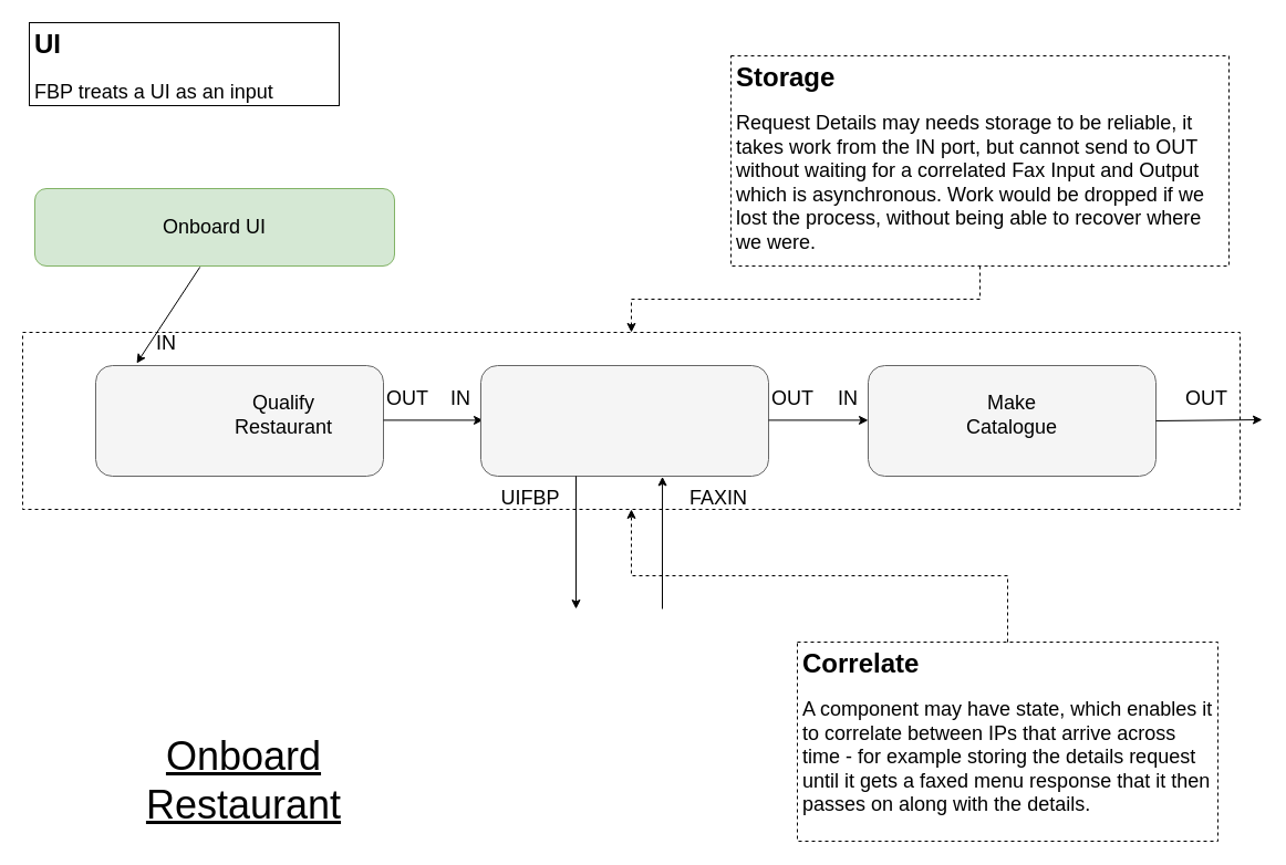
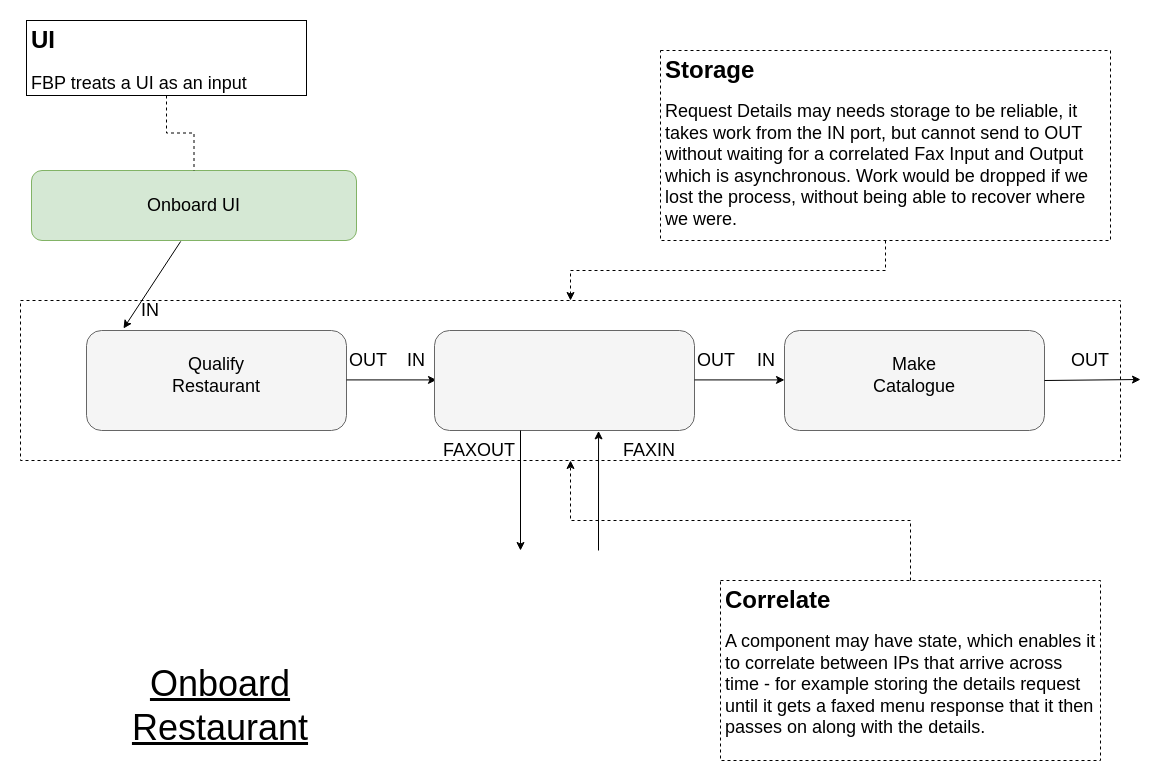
  <mxCell id="0" />
  <mxCell id="1" parent="0" />
  <mxCell id="2" value="" style="rounded=0;whiteSpace=wrap;html=1;dashed=1;" parent="1" vertex="1"><mxGeometry x="20" y="300" width="1100" height="160" as="geometry" /></mxCell>
  <mxCell id="3" value="" style="rounded=1;whiteSpace=wrap;html=1;fillColor=#f5f5f5;strokeColor=#666666;fontColor=#333333;" parent="1" vertex="1"><mxGeometry x="86" y="330" width="260" height="100" as="geometry" /></mxCell>
  <mxCell id="4" value="" style="endArrow=classic;html=1;exitX=0.459;exitY=1.013;exitDx=0;exitDy=0;exitPerimeter=0;" parent="1" edge="1" source="27"><mxGeometry width="50" height="50" relative="1" as="geometry"><mxPoint x="10" y="379" as="sourcePoint" /><mxPoint x="123" y="328" as="targetPoint" /></mxGeometry></mxCell>
- <mxCell id="5" value="&lt;font style=&quot;font-size: 18px&quot;&gt;Qualify Restaurant&lt;/font&gt;" style="text;html=1;strokeColor=none;fillColor=none;align=center;verticalAlign=middle;whiteSpace=wrap;rounded=0;" parent="1" vertex="1"><mxGeometry x="201" y="350" width="110" height="50" as="geometry" /></mxCell>
+ <mxCell id="5" value="&lt;font style=&quot;font-size: 18px&quot;&gt;Qualify Restaurant&lt;/font&gt;" style="text;html=1;strokeColor=none;fillColor=none;align=center;verticalAlign=middle;whiteSpace=wrap;rounded=0;" parent="1" vertex="1"><mxGeometry x="161" y="350" width="110" height="50" as="geometry" /></mxCell>
  <mxCell id="6" value="&lt;font style=&quot;font-size: 18px&quot;&gt;IN&lt;/font&gt;" style="text;html=1;strokeColor=none;fillColor=none;align=center;verticalAlign=middle;whiteSpace=wrap;rounded=0;" parent="1" vertex="1"><mxGeometry x="120" y="300" width="60" height="20" as="geometry" /></mxCell>
  <mxCell id="7" value="" style="endArrow=classic;html=1;" parent="1" edge="1"><mxGeometry width="50" height="50" relative="1" as="geometry"><mxPoint x="346" y="379.41" as="sourcePoint" /><mxPoint x="436" y="379.41" as="targetPoint" /></mxGeometry></mxCell>
  <mxCell id="8" value="&lt;font style=&quot;font-size: 18px&quot;&gt;OUT&lt;/font&gt;" style="text;html=1;strokeColor=none;fillColor=none;align=center;verticalAlign=middle;whiteSpace=wrap;rounded=0;" parent="1" vertex="1"><mxGeometry x="338" y="350" width="60" height="20" as="geometry" /></mxCell>
  <mxCell id="9" value="" style="rounded=1;whiteSpace=wrap;html=1;fillColor=#f5f5f5;strokeColor=#666666;fontColor=#333333;" parent="1" vertex="1"><mxGeometry x="434" y="330" width="260" height="100" as="geometry" /></mxCell>
  <mxCell id="10" value="&lt;font style=&quot;font-size: 18px&quot;&gt;IN&lt;/font&gt;" style="text;html=1;strokeColor=none;fillColor=none;align=center;verticalAlign=middle;whiteSpace=wrap;rounded=0;" parent="1" vertex="1"><mxGeometry x="386" y="350" width="60" height="20" as="geometry" /></mxCell>
  <mxCell id="11" value="" style="endArrow=classic;html=1;" parent="1" edge="1"><mxGeometry width="50" height="50" relative="1" as="geometry"><mxPoint x="694" y="379.41" as="sourcePoint" /><mxPoint x="784" y="379.41" as="targetPoint" /></mxGeometry></mxCell>
  <mxCell id="12" value="&lt;font style=&quot;font-size: 18px&quot;&gt;OUT&lt;/font&gt;" style="text;html=1;strokeColor=none;fillColor=none;align=center;verticalAlign=middle;whiteSpace=wrap;rounded=0;" parent="1" vertex="1"><mxGeometry x="686" y="350" width="60" height="20" as="geometry" /></mxCell>
  <mxCell id="13" value="" style="rounded=1;whiteSpace=wrap;html=1;fillColor=#f5f5f5;strokeColor=#666666;fontColor=#333333;" parent="1" vertex="1"><mxGeometry x="784" y="330" width="260" height="100" as="geometry" /></mxCell>
  <mxCell id="14" value="&lt;font style=&quot;font-size: 18px&quot;&gt;Make Catalogue&lt;/font&gt;" style="text;html=1;strokeColor=none;fillColor=none;align=center;verticalAlign=middle;whiteSpace=wrap;rounded=0;" parent="1" vertex="1"><mxGeometry x="859" y="350" width="110" height="50" as="geometry" /></mxCell>
  <mxCell id="15" value="&lt;font style=&quot;font-size: 18px&quot;&gt;IN&lt;/font&gt;" style="text;html=1;strokeColor=none;fillColor=none;align=center;verticalAlign=middle;whiteSpace=wrap;rounded=0;" parent="1" vertex="1"><mxGeometry x="736" y="350" width="60" height="20" as="geometry" /></mxCell>
  <mxCell id="16" value="" style="endArrow=classic;html=1;exitX=1;exitY=0.5;exitDx=0;exitDy=0;" parent="1" source="13" edge="1"><mxGeometry width="50" height="50" relative="1" as="geometry"><mxPoint x="1068" y="379.41" as="sourcePoint" /><mxPoint x="1140" y="379" as="targetPoint" /></mxGeometry></mxCell>
  <mxCell id="17" value="&lt;font style=&quot;font-size: 18px&quot;&gt;OUT&lt;/font&gt;" style="text;html=1;strokeColor=none;fillColor=none;align=center;verticalAlign=middle;whiteSpace=wrap;rounded=0;" parent="1" vertex="1"><mxGeometry x="1060" y="350" width="60" height="20" as="geometry" /></mxCell>
  <mxCell id="18" value="&lt;span style=&quot;font-size: 36px&quot;&gt;&lt;u&gt;Onboard Restaurant&lt;/u&gt;&lt;/span&gt;" style="text;html=1;strokeColor=none;fillColor=none;align=center;verticalAlign=middle;whiteSpace=wrap;rounded=0;" parent="1" vertex="1"><mxGeometry x="70" y="680" width="300" height="50" as="geometry" /></mxCell>
  <mxCell id="19" value="" style="endArrow=classic;html=1;" parent="1" edge="1"><mxGeometry width="50" height="50" relative="1" as="geometry"><mxPoint x="520" y="430" as="sourcePoint" /><mxPoint x="520" y="550" as="targetPoint" /></mxGeometry></mxCell>
- <mxCell id="20" value="&lt;font style=&quot;font-size: 18px&quot;&gt;UIFBP&lt;/font&gt;" style="text;html=1;strokeColor=none;fillColor=none;align=center;verticalAlign=middle;whiteSpace=wrap;rounded=0;" parent="1" vertex="1"><mxGeometry x="449" y="440" width="60" height="20" as="geometry" /></mxCell>
+ <mxCell id="20" value="&lt;font style=&quot;font-size: 18px&quot;&gt;FAXOUT&lt;/font&gt;" style="text;html=1;strokeColor=none;fillColor=none;align=center;verticalAlign=middle;whiteSpace=wrap;rounded=0;" parent="1" vertex="1"><mxGeometry x="449" y="440" width="60" height="20" as="geometry" /></mxCell>
  <mxCell id="21" value="" style="endArrow=classic;html=1;entryX=0.631;entryY=1.004;entryDx=0;entryDy=0;entryPerimeter=0;" parent="1" target="9" edge="1"><mxGeometry width="50" height="50" relative="1" as="geometry"><mxPoint x="598" y="550" as="sourcePoint" /><mxPoint x="530" y="560" as="targetPoint" /></mxGeometry></mxCell>
  <mxCell id="22" value="&lt;font style=&quot;font-size: 18px&quot;&gt;FAXIN&lt;/font&gt;" style="text;html=1;strokeColor=none;fillColor=none;align=center;verticalAlign=middle;whiteSpace=wrap;rounded=0;" parent="1" vertex="1"><mxGeometry x="619" y="440" width="60" height="20" as="geometry" /></mxCell>
  <mxCell id="23" style="edgeStyle=orthogonalEdgeStyle;rounded=0;orthogonalLoop=1;jettySize=auto;html=1;dashed=1;" parent="1" source="24" target="2" edge="1"><mxGeometry relative="1" as="geometry" /></mxCell>
  <mxCell id="24" value="&lt;h1&gt;Correlate&lt;/h1&gt;&lt;p&gt;&lt;font style=&quot;font-size: 18px&quot;&gt;A component may have state, which enables it to correlate between IPs that arrive across time - for example storing the details request until it gets a faxed menu response that it then passes on along with the details.&lt;/font&gt;&lt;/p&gt;" style="text;html=1;strokeColor=default;fillColor=none;spacing=5;spacingTop=-20;whiteSpace=wrap;overflow=hidden;rounded=0;dashed=1;" parent="1" vertex="1"><mxGeometry x="720" y="580" width="380" height="180" as="geometry" /></mxCell>
  <mxCell id="25" style="edgeStyle=orthogonalEdgeStyle;rounded=0;orthogonalLoop=1;jettySize=auto;html=1;dashed=1;" parent="1" source="26" target="2" edge="1"><mxGeometry relative="1" as="geometry" /></mxCell>
  <mxCell id="26" value="&lt;h1&gt;Storage&lt;/h1&gt;&lt;p&gt;&lt;span style=&quot;font-size: 18px&quot;&gt;Request Details may needs storage to be reliable, it takes work from the IN port, but cannot send to OUT without waiting for a correlated Fax Input and Output which is asynchronous. Work would be dropped if we lost the process, without being able to recover where we were.&lt;/span&gt;&lt;/p&gt;" style="text;html=1;strokeColor=default;fillColor=none;spacing=5;spacingTop=-20;whiteSpace=wrap;overflow=hidden;rounded=0;dashed=1;" parent="1" vertex="1"><mxGeometry x="660" y="50" width="450" height="190" as="geometry" /></mxCell>
  <mxCell id="27" value="&lt;span style=&quot;font-size: 18px&quot;&gt;Onboard UI&lt;/span&gt;" style="rounded=1;whiteSpace=wrap;html=1;fillColor=#d5e8d4;strokeColor=#82b366;" vertex="1" parent="1"><mxGeometry x="31" y="170" width="325" height="70" as="geometry" /></mxCell>
+ <mxCell id="28" value="" style="edgeStyle=orthogonalEdgeStyle;rounded=0;orthogonalLoop=1;jettySize=auto;html=1;endArrow=none;endFill=0;dashed=1;" edge="1" parent="1" source="29" target="27"><mxGeometry relative="1" as="geometry" /></mxCell>
  <mxCell id="29" value="&lt;h1&gt;UI&lt;/h1&gt;&lt;p style=&quot;font-size: 18px&quot;&gt;FBP treats a UI as an input stream generator.&lt;/p&gt;" style="text;html=1;strokeColor=default;fillColor=default;spacing=5;spacingTop=-20;whiteSpace=wrap;overflow=hidden;rounded=0;" vertex="1" parent="1"><mxGeometry x="26" y="20" width="280" height="75" as="geometry" /></mxCell>
